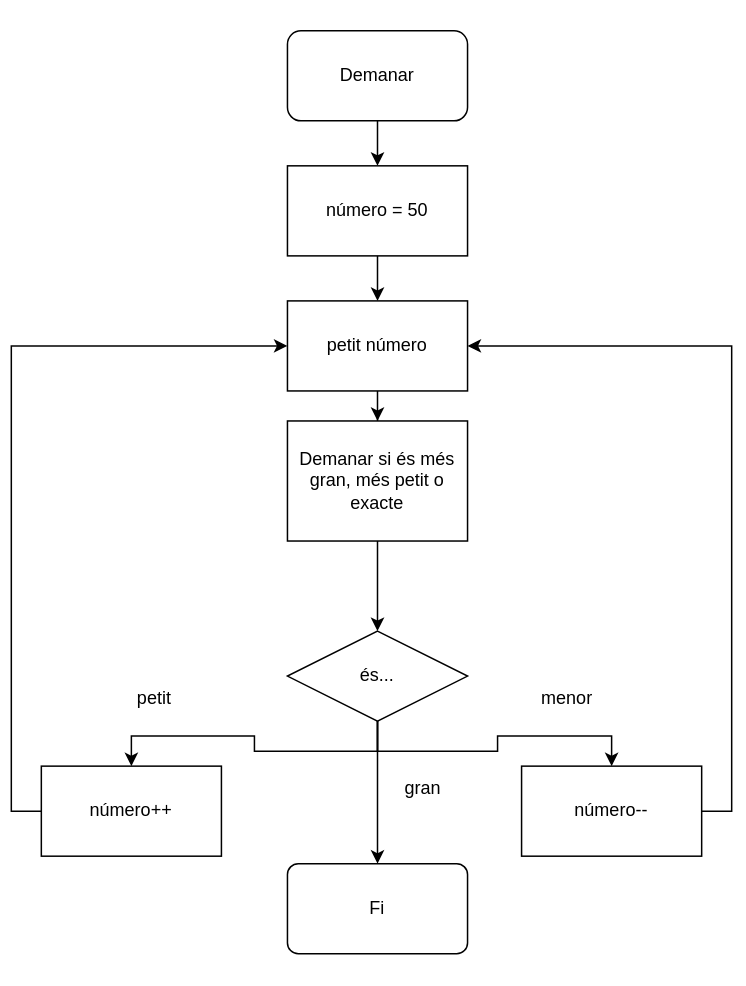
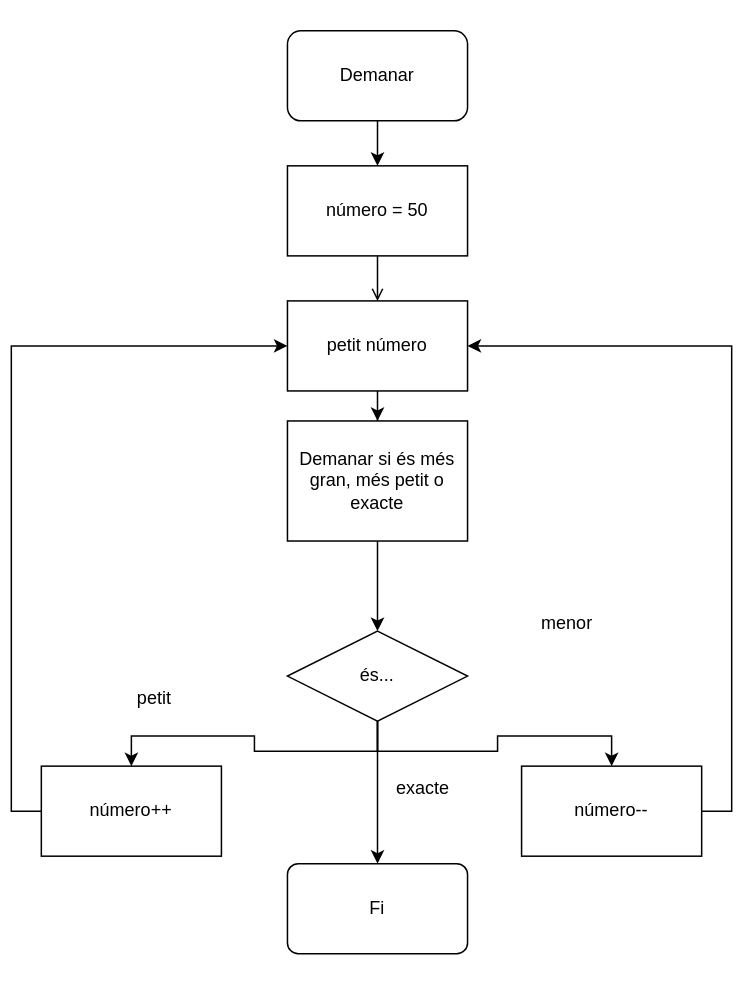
  <mxCell id="0" />
  <mxCell id="1" parent="0" />
  <mxCell id="2" style="edgeStyle=orthogonalEdgeStyle;rounded=0;orthogonalLoop=1;jettySize=auto;html=1;entryX=0.5;entryY=0;entryDx=0;entryDy=0;" parent="1" source="3" target="5" edge="1"><mxGeometry relative="1" as="geometry" /></mxCell>
  <mxCell id="3" value="&lt;div&gt;Demanar&lt;/div&gt;" style="rounded=1;whiteSpace=wrap;html=1;" parent="1" vertex="1"><mxGeometry x="184" width="120" height="60" as="geometry" y="20" /></mxCell>
- <mxCell id="4" value="" style="edgeStyle=orthogonalEdgeStyle;rounded=0;orthogonalLoop=1;jettySize=auto;html=1;" edge="1" parent="1" source="5" target="18"><mxGeometry relative="1" as="geometry" /></mxCell>
+ <mxCell id="4" value="" style="edgeStyle=orthogonalEdgeStyle;rounded=0;orthogonalLoop=1;jettySize=auto;html=1;endArrow=open;" edge="1" parent="1" source="5" target="18"><mxGeometry relative="1" as="geometry" /></mxCell>
  <mxCell id="5" value="número = 50" style="rounded=0;whiteSpace=wrap;html=1;" parent="1" vertex="1"><mxGeometry x="184" y="110" width="120" height="60" as="geometry" /></mxCell>
  <mxCell id="6" value="Fi" style="whiteSpace=wrap;html=1;rounded=1;arcSize=12;" parent="1" vertex="1"><mxGeometry x="184" y="575" width="120" height="60" as="geometry" /></mxCell>
  <mxCell id="7" style="edgeStyle=orthogonalEdgeStyle;rounded=0;orthogonalLoop=1;jettySize=auto;html=1;exitX=0.5;exitY=1;exitDx=0;exitDy=0;entryX=0.5;entryY=0;entryDx=0;entryDy=0;" edge="1" parent="1" source="10" target="14"><mxGeometry relative="1" as="geometry" /></mxCell>
  <mxCell id="8" style="edgeStyle=orthogonalEdgeStyle;rounded=0;orthogonalLoop=1;jettySize=auto;html=1;exitX=0.5;exitY=1;exitDx=0;exitDy=0;entryX=0.5;entryY=0;entryDx=0;entryDy=0;" edge="1" parent="1" source="10" target="16"><mxGeometry relative="1" as="geometry" /></mxCell>
  <mxCell id="9" style="edgeStyle=orthogonalEdgeStyle;rounded=0;orthogonalLoop=1;jettySize=auto;html=1;exitX=0.5;exitY=1;exitDx=0;exitDy=0;entryX=0.5;entryY=0;entryDx=0;entryDy=0;" edge="1" parent="1" source="10" target="6"><mxGeometry relative="1" as="geometry"><mxPoint x="243.5" y="560" as="targetPoint" /></mxGeometry></mxCell>
  <mxCell id="10" value="és..." style="rhombus;whiteSpace=wrap;html=1;" vertex="1" parent="1"><mxGeometry x="184" y="420" width="120" height="60" as="geometry" /></mxCell>
  <mxCell id="11" value="" style="edgeStyle=orthogonalEdgeStyle;rounded=0;orthogonalLoop=1;jettySize=auto;html=1;" edge="1" parent="1" source="12" target="10"><mxGeometry relative="1" as="geometry" /></mxCell>
  <mxCell id="12" value="Demanar si és més gran, més petit o exacte" style="rounded=0;whiteSpace=wrap;html=1;" vertex="1" parent="1"><mxGeometry x="184" y="280" width="120" height="80" as="geometry" /></mxCell>
  <mxCell id="13" style="edgeStyle=orthogonalEdgeStyle;rounded=0;orthogonalLoop=1;jettySize=auto;html=1;exitX=0;exitY=0.5;exitDx=0;exitDy=0;entryX=0;entryY=0.5;entryDx=0;entryDy=0;" edge="1" parent="1" source="14" target="18"><mxGeometry relative="1" as="geometry" /></mxCell>
  <mxCell id="14" value="número++" style="whiteSpace=wrap;html=1;" vertex="1" parent="1"><mxGeometry x="20" y="510" width="120" height="60" as="geometry" /></mxCell>
  <mxCell id="15" style="edgeStyle=orthogonalEdgeStyle;rounded=0;orthogonalLoop=1;jettySize=auto;html=1;exitX=1;exitY=0.5;exitDx=0;exitDy=0;entryX=1;entryY=0.5;entryDx=0;entryDy=0;" edge="1" parent="1" source="16" target="18"><mxGeometry relative="1" as="geometry" /></mxCell>
  <mxCell id="16" value="número--" style="whiteSpace=wrap;html=1;" vertex="1" parent="1"><mxGeometry x="340" y="510" width="120" height="60" as="geometry" /></mxCell>
  <mxCell id="17" value="" style="edgeStyle=orthogonalEdgeStyle;rounded=0;orthogonalLoop=1;jettySize=auto;html=1;" edge="1" parent="1" source="18" target="12"><mxGeometry relative="1" as="geometry" /></mxCell>
  <mxCell id="18" value="petit número" style="rounded=0;whiteSpace=wrap;html=1;" vertex="1" parent="1"><mxGeometry x="184" y="200" width="120" height="60" as="geometry" /></mxCell>
  <mxCell id="19" value="petit" style="text;html=1;align=center;verticalAlign=middle;resizable=0;points=[];autosize=1;strokeColor=none;fillColor=none;" vertex="1" parent="1"><mxGeometry x="70" y="450" width="50" height="30" as="geometry" /></mxCell>
- <mxCell id="20" value="menor" style="text;html=1;align=center;verticalAlign=middle;resizable=0;points=[];autosize=1;strokeColor=none;fillColor=none;" vertex="1" parent="1"><mxGeometry x="340" y="450" width="60" height="30" as="geometry" /></mxCell>
- <mxCell id="21" value="gran" style="text;html=1;align=center;verticalAlign=middle;resizable=0;points=[];autosize=1;strokeColor=none;fillColor=none;" vertex="1" parent="1"><mxGeometry x="244" y="510" width="60" height="30" as="geometry" /></mxCell>
+ <mxCell id="20" value="menor" style="text;html=1;align=center;verticalAlign=middle;resizable=0;points=[];autosize=1;strokeColor=none;fillColor=none;" vertex="1" parent="1"><mxGeometry x="340" y="400" width="60" height="30" as="geometry" /></mxCell>
+ <mxCell id="21" value="exacte" style="text;html=1;align=center;verticalAlign=middle;resizable=0;points=[];autosize=1;strokeColor=none;fillColor=none;" vertex="1" parent="1"><mxGeometry x="244" y="510" width="60" height="30" as="geometry" /></mxCell>
